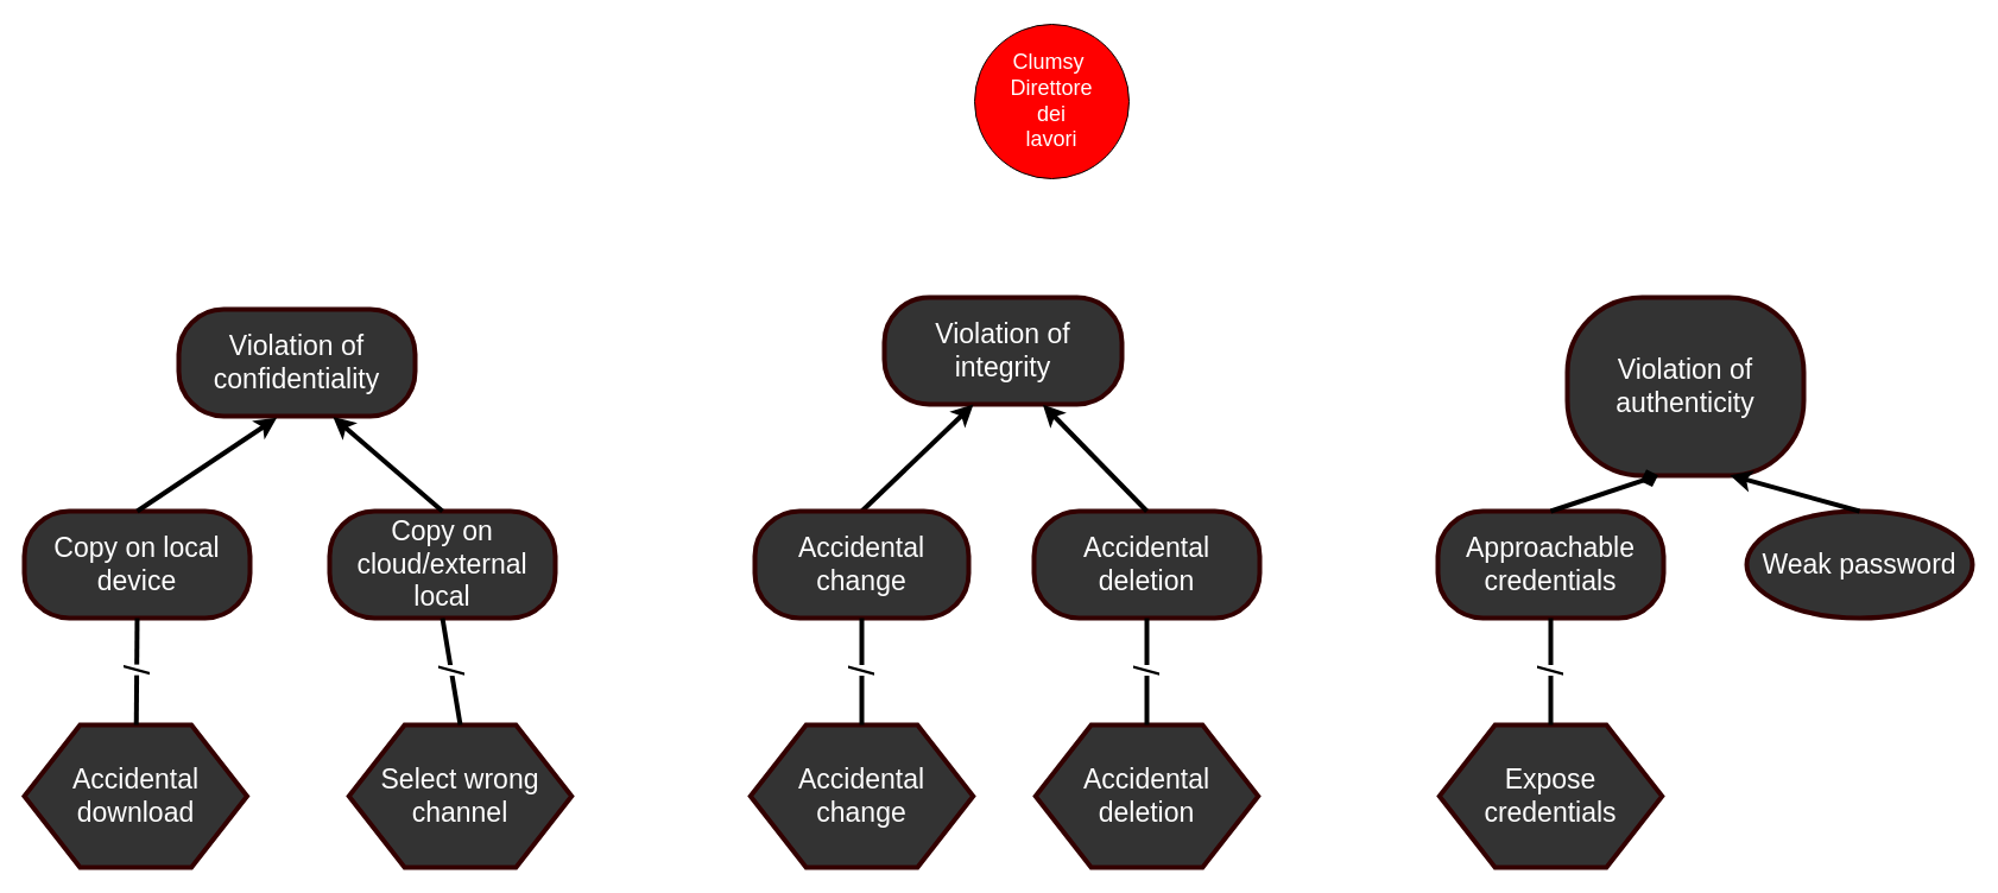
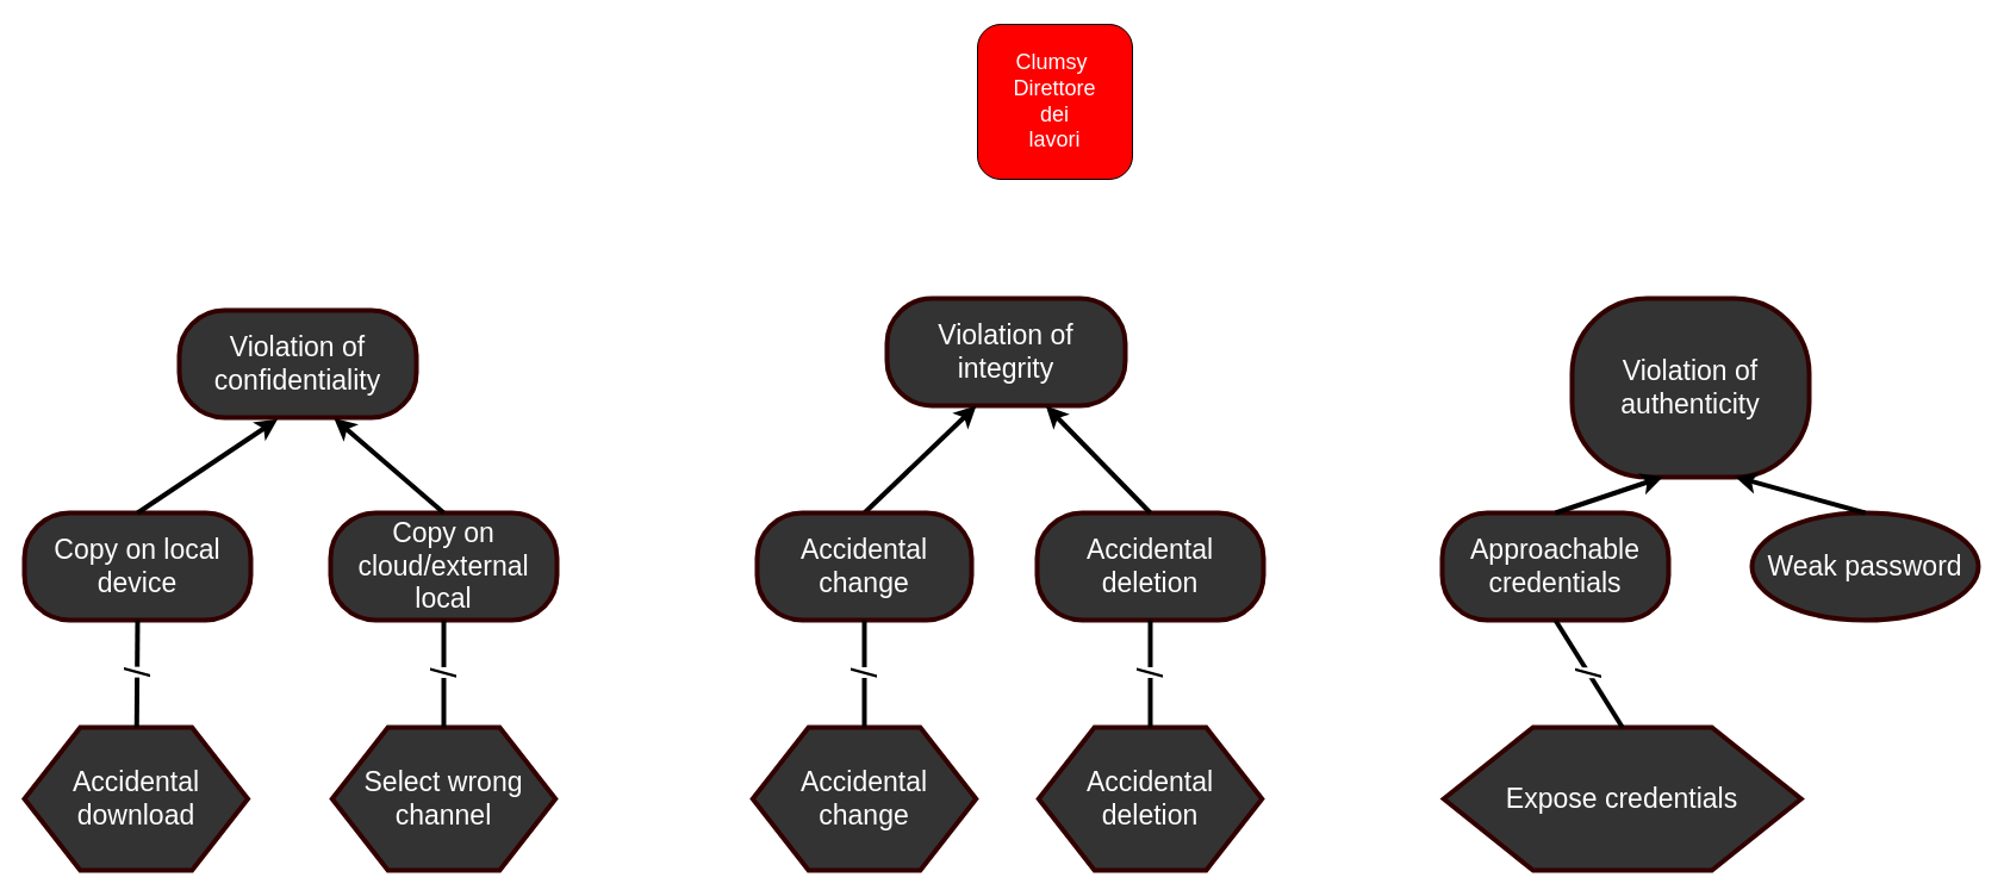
  <mxCell id="0" />
  <mxCell id="1" parent="0" />
  <mxCell id="2" value="&lt;font color=&quot;#ffffff&quot; style=&quot;font-size: 23px&quot;&gt;Violation of confidentiality&lt;/font&gt;&lt;span style=&quot;font-family: monospace ; font-size: 0px&quot;&gt;3CmxGraphModel%3E%3Croot%3E%3CmxCell%20id%3D%220%22%2F%3E%3CmxCell%20id%3D%221%22%20parent%3D%220%22%2F%3E%3CmxCell%20id%3D%222%22%20value%3D%22%26lt%3Bfont%20color%3D%26quot%3B%23ffffff%26quot%3B%20style%3D%26quot%3Bfont-size%3A%2023px%26quot%3B%26gt%3BViolation%20of%20availability%26lt%3B%2Ffont%26gt%3B%22%20style%3D%22rounded%3D1%3BwhiteSpace%3Dwrap%3Bhtml%3D1%3BstrokeColor%3D%23330000%3BstrokeWidth%3D4%3BfillColor%3D%23333333%3BgradientColor%3Dnone%3BarcSize%3D42%3B%22%20vertex%3D%221%22%20parent%3D%221%22%3E%3CmxGeometry%20x%3D%22530%22%20y%3D%22260%22%20width%3D%22199%22%20height%3D%2290%22%20as%3D%22geometry%22%2F%3E%3C%2FmxCell%3E%3C%2Froot%3E%3C%2FmxGraphModel%3E&lt;/span&gt;" style="rounded=1;whiteSpace=wrap;html=1;strokeColor=#330000;strokeWidth=4;fillColor=#333333;gradientColor=none;arcSize=42;" parent="1" vertex="1"><mxGeometry x="150" y="260" width="199" height="90" as="geometry" /></mxCell>
  <mxCell id="3" value="&lt;font color=&quot;#ffffff&quot; style=&quot;font-size: 23px&quot;&gt;Violation of integrity&lt;/font&gt;&lt;span style=&quot;font-family: monospace ; font-size: 0px&quot;&gt;%3CmxGraphModel%3E%3Croot%3E%3CmxCell%20id%3D%220%22%2F%3E%3CmxCell%20id%3D%221%22%20parent%3D%220%22%2F%3E%3CmxCell%20id%3D%222%22%20value%3D%22%26lt%3Bfont%20color%3D%26quot%3B%23ffffff%26quot%3B%20style%3D%26quot%3Bfont-size%3A%2023px%26quot%3B%26gt%3BViolation%20of%20availability%26lt%3B%2Ffont%26gt%3B%22%20style%3D%22rounded%3D1%3BwhiteSpace%3Dwrap%3Bhtml%3D1%3BstrokeColor%3D%23330000%3BstrokeWidth%3D4%3BfillColor%3D%23333333%3BgradientColor%3Dnone%3BarcSize%3D42%3B%22%20vertex%3D%221%22%20parent%3D%221%22%3E%3CmxGeometry%20x%3D%22530%22%20y%3D%22260%22%20width%3D%22199%22%20height%3D%2290%22%20as%3D%22geometry%22%2F%3E%3C%2FmxCell%3E%3C%2Froot%3E%3C%2FmxGraphModel%3E&lt;/span&gt;" style="rounded=1;whiteSpace=wrap;html=1;strokeColor=#330000;strokeWidth=4;fillColor=#333333;gradientColor=none;arcSize=42;" parent="1" vertex="1"><mxGeometry x="744" y="250" width="200" height="90" as="geometry" /></mxCell>
  <mxCell id="4" value="&lt;font color=&quot;#ffffff&quot; style=&quot;font-size: 23px&quot;&gt;Violation of authenticity&lt;/font&gt;" style="rounded=1;whiteSpace=wrap;html=1;strokeColor=#330000;strokeWidth=4;fillColor=#333333;gradientColor=none;arcSize=42;" parent="1" vertex="1"><mxGeometry x="1319" y="250" width="199" height="150" as="geometry" /></mxCell>
  <mxCell id="5" value="&lt;font color=&quot;#ffffff&quot;&gt;&lt;span style=&quot;font-size: 23px&quot;&gt;Weak password&lt;/span&gt;&lt;/font&gt;" style="ellipse;whiteSpace=wrap;html=1;strokeColor=#330000;strokeWidth=4;fillColor=#333333;gradientColor=none;arcSize=42;" parent="1" vertex="1"><mxGeometry x="1470" y="430" width="190" height="90" as="geometry" /></mxCell>
  <mxCell id="6" value="&lt;font color=&quot;#ffffff&quot;&gt;&lt;span style=&quot;font-size: 23px&quot;&gt;Copy on local device&lt;/span&gt;&lt;/font&gt;" style="rounded=1;whiteSpace=wrap;html=1;strokeColor=#330000;strokeWidth=4;fillColor=#333333;gradientColor=none;arcSize=42;" parent="1" vertex="1"><mxGeometry x="20" y="430" width="190" height="90" as="geometry" /></mxCell>
  <mxCell id="7" value="&lt;font color=&quot;#ffffff&quot;&gt;&lt;span style=&quot;font-size: 23px&quot;&gt;Copy on cloud/external local&lt;/span&gt;&lt;/font&gt;" style="rounded=1;whiteSpace=wrap;html=1;strokeColor=#330000;strokeWidth=4;fillColor=#333333;gradientColor=none;arcSize=42;" parent="1" vertex="1"><mxGeometry x="277" y="430" width="190" height="90" as="geometry" /></mxCell>
  <mxCell id="8" value="" style="endArrow=classic;html=1;strokeColor=#000000;strokeWidth=4;fontColor=#FFD966;exitX=0.5;exitY=0;exitDx=0;exitDy=0;entryX=0.688;entryY=0.998;entryDx=0;entryDy=0;entryPerimeter=0;" parent="1" source="5" target="4" edge="1"><mxGeometry width="50" height="50" relative="1" as="geometry"><mxPoint x="1109.5" y="349" as="sourcePoint" /><mxPoint x="1457" y="320" as="targetPoint" /></mxGeometry></mxCell>
  <mxCell id="9" value="" style="endArrow=classic;html=1;strokeColor=#000000;strokeWidth=4;fontColor=#FFD966;exitX=0.5;exitY=0;exitDx=0;exitDy=0;" parent="1" source="15" edge="1"><mxGeometry width="50" height="50" relative="1" as="geometry"><mxPoint x="839" y="440" as="sourcePoint" /><mxPoint x="819" y="340" as="targetPoint" /></mxGeometry></mxCell>
  <mxCell id="10" value="&lt;span style=&quot;font-family: &amp;#34;arial&amp;#34; , sans-serif ; text-align: left&quot;&gt;&lt;font style=&quot;font-size: 23px&quot; color=&quot;#ffffff&quot;&gt;Approachable credentials&lt;/font&gt;&lt;/span&gt;" style="rounded=1;whiteSpace=wrap;html=1;strokeColor=#330000;strokeWidth=4;fillColor=#333333;gradientColor=none;arcSize=42;" parent="1" vertex="1"><mxGeometry x="1210" y="430" width="190" height="90" as="geometry" /></mxCell>
- <mxCell id="11" value="" style="endArrow=diamond;html=1;strokeColor=#000000;strokeWidth=4;fontColor=#FFD966;entryX=0.384;entryY=0.998;entryDx=0;entryDy=0;exitX=0.5;exitY=0;exitDx=0;exitDy=0;entryPerimeter=0;" parent="1" source="10" target="4" edge="1"><mxGeometry width="50" height="50" relative="1" as="geometry"><mxPoint x="1585" y="430" as="sourcePoint" /><mxPoint x="1406.294" y="330.72" as="targetPoint" /></mxGeometry></mxCell>
- <mxCell id="12" value="&lt;font style=&quot;font-size: 18px&quot;&gt;Clumsy&amp;nbsp;&lt;br&gt;Direttore&lt;br&gt;dei&lt;br&gt;lavori&lt;/font&gt;" style="ellipse;whiteSpace=wrap;html=1;aspect=fixed;fillColor=#FF0000;fontColor=#FFFFFF;" parent="1" vertex="1"><mxGeometry x="820" y="20" width="130" height="130" as="geometry" /></mxCell>
+ <mxCell id="11" value="" style="endArrow=classic;html=1;strokeColor=#000000;strokeWidth=4;fontColor=#FFD966;entryX=0.384;entryY=0.998;entryDx=0;entryDy=0;exitX=0.5;exitY=0;exitDx=0;exitDy=0;entryPerimeter=0;" parent="1" source="10" target="4" edge="1"><mxGeometry width="50" height="50" relative="1" as="geometry"><mxPoint x="1585" y="430" as="sourcePoint" /><mxPoint x="1406.294" y="330.72" as="targetPoint" /></mxGeometry></mxCell>
+ <mxCell id="12" value="&lt;font style=&quot;font-size: 18px&quot;&gt;Clumsy&amp;nbsp;&lt;br&gt;Direttore&lt;br&gt;dei&lt;br&gt;lavori&lt;/font&gt;" style="whiteSpace=wrap;html=1;aspect=fixed;fillColor=#FF0000;fontColor=#FFFFFF;rounded=1;" parent="1" vertex="1"><mxGeometry x="820" y="20" width="130" height="130" as="geometry" /></mxCell>
  <mxCell id="13" value="" style="endArrow=classic;html=1;strokeColor=#000000;strokeWidth=4;fontColor=#FFD966;entryX=0.415;entryY=1.015;entryDx=0;entryDy=0;exitX=0.5;exitY=0;exitDx=0;exitDy=0;entryPerimeter=0;" parent="1" source="6" target="2" edge="1"><mxGeometry width="50" height="50" relative="1" as="geometry"><mxPoint x="735" y="460" as="sourcePoint" /><mxPoint x="740" y="360" as="targetPoint" /></mxGeometry></mxCell>
  <mxCell id="14" value="" style="endArrow=classic;html=1;strokeColor=#000000;strokeWidth=4;fontColor=#FFD966;exitX=0.5;exitY=0;exitDx=0;exitDy=0;entryX=0.653;entryY=1.007;entryDx=0;entryDy=0;entryPerimeter=0;" parent="1" source="7" target="2" edge="1"><mxGeometry width="50" height="50" relative="1" as="geometry"><mxPoint x="745" y="470" as="sourcePoint" /><mxPoint x="293" y="341" as="targetPoint" /></mxGeometry></mxCell>
  <mxCell id="15" value="&lt;font color=&quot;#ffffff&quot;&gt;&lt;span style=&quot;font-size: 23px&quot;&gt;Accidental change&lt;/span&gt;&lt;/font&gt;" style="rounded=1;whiteSpace=wrap;html=1;strokeColor=#330000;strokeWidth=4;fillColor=#333333;gradientColor=none;arcSize=42;" parent="1" vertex="1"><mxGeometry x="635" y="430" width="180" height="90" as="geometry" /></mxCell>
  <mxCell id="16" value="&lt;font color=&quot;#ffffff&quot;&gt;&lt;span style=&quot;font-size: 23px&quot;&gt;Accidental deletion&lt;/span&gt;&lt;/font&gt;" style="rounded=1;whiteSpace=wrap;html=1;strokeColor=#330000;strokeWidth=4;fillColor=#333333;gradientColor=none;arcSize=42;" parent="1" vertex="1"><mxGeometry x="870" y="430" width="190" height="90" as="geometry" /></mxCell>
  <mxCell id="17" value="" style="endArrow=classic;html=1;strokeColor=#000000;strokeWidth=4;fontColor=#FFD966;entryX=0.667;entryY=1.002;entryDx=0;entryDy=0;exitX=0.5;exitY=0;exitDx=0;exitDy=0;entryPerimeter=0;" parent="1" source="16" target="3" edge="1"><mxGeometry width="50" height="50" relative="1" as="geometry"><mxPoint x="715" y="495" as="sourcePoint" /><mxPoint x="854" y="350" as="targetPoint" /></mxGeometry></mxCell>
  <mxCell id="18" value="&lt;font style=&quot;font-size: 23px&quot;&gt;Accidental download&lt;/font&gt;" style="shape=hexagon;perimeter=hexagonPerimeter2;whiteSpace=wrap;html=1;fillColor=#333333;fontColor=#FFFFFF;rounded=0;strokeWidth=4;strokeColor=#330000;" parent="1" vertex="1"><mxGeometry x="20" y="610" width="187.5" height="120" as="geometry" /></mxCell>
  <mxCell id="19" value="/" style="endArrow=none;html=1;fontColor=#000000;entryX=0.5;entryY=1;entryDx=0;entryDy=0;strokeWidth=4;horizontal=0;fontSize=30;" parent="1" source="18" target="6" edge="1"><mxGeometry width="50" height="50" relative="1" as="geometry"><mxPoint x="105" y="620" as="sourcePoint" /><mxPoint x="105" y="510" as="targetPoint" /></mxGeometry></mxCell>
- <mxCell id="20" value="&lt;font style=&quot;font-size: 23px&quot;&gt;Select wrong channel&lt;/font&gt;" style="shape=hexagon;perimeter=hexagonPerimeter2;whiteSpace=wrap;html=1;fillColor=#333333;fontColor=#FFFFFF;rounded=0;strokeWidth=4;strokeColor=#330000;" parent="1" vertex="1"><mxGeometry x="293.25" y="610" width="187.5" height="120" as="geometry" /></mxCell>
+ <mxCell id="20" value="&lt;font style=&quot;font-size: 23px&quot;&gt;Select wrong channel&lt;/font&gt;" style="shape=hexagon;perimeter=hexagonPerimeter2;whiteSpace=wrap;html=1;fillColor=#333333;fontColor=#FFFFFF;rounded=0;strokeWidth=4;strokeColor=#330000;" parent="1" vertex="1"><mxGeometry x="278.25" y="610" width="187.5" height="120" as="geometry" /></mxCell>
  <mxCell id="21" value="/" style="endArrow=none;html=1;fontColor=#000000;entryX=0.5;entryY=1;entryDx=0;entryDy=0;strokeWidth=4;horizontal=0;fontSize=30;exitX=0.5;exitY=0;exitDx=0;exitDy=0;" parent="1" source="20" target="7" edge="1"><mxGeometry width="50" height="50" relative="1" as="geometry"><mxPoint x="124.25" y="620" as="sourcePoint" /><mxPoint x="125" y="530" as="targetPoint" /></mxGeometry></mxCell>
  <mxCell id="22" value="&lt;font style=&quot;font-size: 23px&quot;&gt;Accidental change&lt;/font&gt;" style="shape=hexagon;perimeter=hexagonPerimeter2;whiteSpace=wrap;html=1;fillColor=#333333;fontColor=#FFFFFF;rounded=0;strokeWidth=4;strokeColor=#330000;" parent="1" vertex="1"><mxGeometry x="631.25" y="610" width="187.5" height="120" as="geometry" /></mxCell>
  <mxCell id="23" value="&lt;font style=&quot;font-size: 23px&quot;&gt;Accidental deletion&lt;/font&gt;" style="shape=hexagon;perimeter=hexagonPerimeter2;whiteSpace=wrap;html=1;fillColor=#333333;fontColor=#FFFFFF;rounded=0;strokeWidth=4;strokeColor=#330000;" parent="1" vertex="1"><mxGeometry x="871.25" y="610" width="187.5" height="120" as="geometry" /></mxCell>
  <mxCell id="24" value="/" style="endArrow=none;html=1;fontColor=#000000;entryX=0.5;entryY=1;entryDx=0;entryDy=0;strokeWidth=4;horizontal=0;fontSize=30;exitX=0.5;exitY=0;exitDx=0;exitDy=0;" parent="1" source="22" target="15" edge="1"><mxGeometry width="50" height="50" relative="1" as="geometry"><mxPoint x="382" y="620" as="sourcePoint" /><mxPoint x="382" y="530" as="targetPoint" /></mxGeometry></mxCell>
  <mxCell id="25" value="/" style="endArrow=none;html=1;fontColor=#000000;entryX=0.5;entryY=1;entryDx=0;entryDy=0;strokeWidth=4;horizontal=0;fontSize=30;exitX=0.5;exitY=0;exitDx=0;exitDy=0;" parent="1" source="23" target="16" edge="1"><mxGeometry width="50" height="50" relative="1" as="geometry"><mxPoint x="733.75" y="620" as="sourcePoint" /><mxPoint x="735" y="530" as="targetPoint" /></mxGeometry></mxCell>
- <mxCell id="26" value="&lt;font style=&quot;font-size: 23px&quot;&gt;Expose credentials&lt;/font&gt;" style="shape=hexagon;perimeter=hexagonPerimeter2;whiteSpace=wrap;html=1;fillColor=#333333;fontColor=#FFFFFF;rounded=0;strokeWidth=4;strokeColor=#330000;" parent="1" vertex="1"><mxGeometry x="1211.25" y="610" width="187.5" height="120" as="geometry" /></mxCell>
+ <mxCell id="26" value="&lt;font style=&quot;font-size: 23px&quot;&gt;Expose credentials&lt;/font&gt;" style="shape=hexagon;perimeter=hexagonPerimeter2;whiteSpace=wrap;html=1;fillColor=#333333;fontColor=#FFFFFF;rounded=0;strokeWidth=4;strokeColor=#330000;" parent="1" vertex="1"><mxGeometry x="1211.25" y="610" width="300" height="120" as="geometry" /></mxCell>
  <mxCell id="27" value="/" style="endArrow=none;html=1;fontColor=#000000;entryX=0.5;entryY=1;entryDx=0;entryDy=0;strokeWidth=4;horizontal=0;fontSize=30;exitX=0.5;exitY=0;exitDx=0;exitDy=0;" parent="1" source="26" target="10" edge="1"><mxGeometry width="50" height="50" relative="1" as="geometry"><mxPoint x="975" y="620" as="sourcePoint" /><mxPoint x="975" y="530" as="targetPoint" /></mxGeometry></mxCell>
